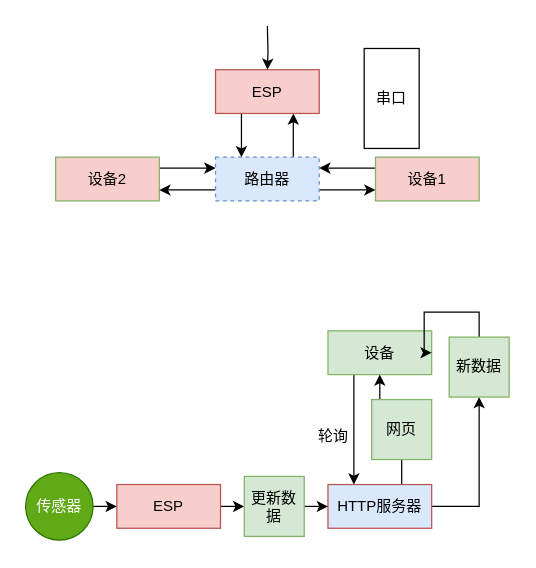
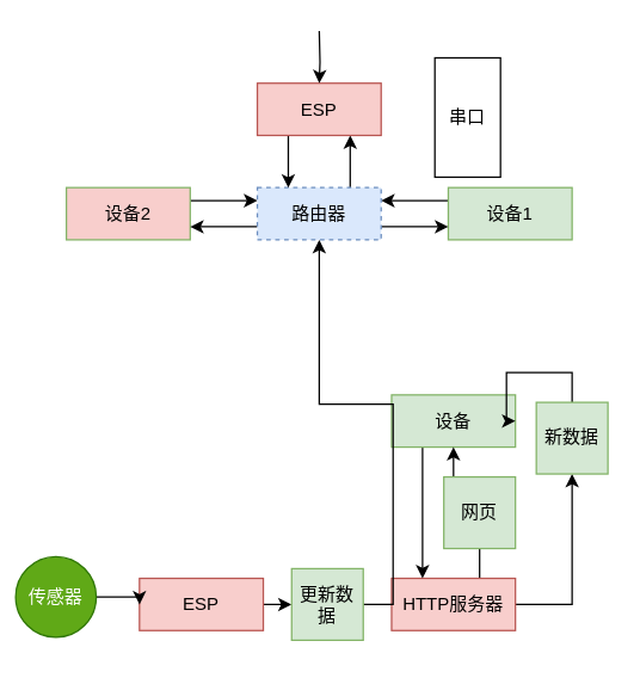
  <mxCell id="0" />
  <mxCell id="1" parent="0" />
  <mxCell id="2" style="edgeStyle=orthogonalEdgeStyle;rounded=0;orthogonalLoop=1;jettySize=auto;html=1;exitX=0;exitY=0.25;exitDx=0;exitDy=0;entryX=1;entryY=0.25;entryDx=0;entryDy=0;" parent="1" source="3" target="9" edge="1"><mxGeometry relative="1" as="geometry" /></mxCell>
- <mxCell id="3" value="设备1" style="rounded=0;whiteSpace=wrap;html=1;fillColor=#f8cecc;strokeColor=#82b366;" parent="1" vertex="1"><mxGeometry x="300" y="125" width="83" height="35" as="geometry" /></mxCell>
+ <mxCell id="3" value="设备1" style="rounded=0;whiteSpace=wrap;html=1;fillColor=#d5e8d4;strokeColor=#82b366;" parent="1" vertex="1"><mxGeometry x="300" y="125" width="83" height="35" as="geometry" /></mxCell>
  <mxCell id="4" style="edgeStyle=orthogonalEdgeStyle;rounded=0;orthogonalLoop=1;jettySize=auto;html=1;exitX=1;exitY=0.25;exitDx=0;exitDy=0;entryX=0;entryY=0.25;entryDx=0;entryDy=0;" parent="1" source="5" target="9" edge="1"><mxGeometry relative="1" as="geometry" /></mxCell>
  <mxCell id="5" value="设备2" style="rounded=0;whiteSpace=wrap;html=1;fillColor=#f8cecc;strokeColor=#82b366;" parent="1" vertex="1"><mxGeometry x="44" y="125" width="83" height="35" as="geometry" /></mxCell>
  <mxCell id="6" style="edgeStyle=orthogonalEdgeStyle;rounded=0;orthogonalLoop=1;jettySize=auto;html=1;exitX=0.75;exitY=0;exitDx=0;exitDy=0;entryX=0.75;entryY=1;entryDx=0;entryDy=0;" parent="1" source="9" target="11" edge="1"><mxGeometry relative="1" as="geometry" /></mxCell>
  <mxCell id="7" style="edgeStyle=orthogonalEdgeStyle;rounded=0;orthogonalLoop=1;jettySize=auto;html=1;exitX=1;exitY=0.75;exitDx=0;exitDy=0;entryX=0;entryY=0.75;entryDx=0;entryDy=0;" parent="1" source="9" target="3" edge="1"><mxGeometry relative="1" as="geometry" /></mxCell>
  <mxCell id="8" style="edgeStyle=orthogonalEdgeStyle;rounded=0;orthogonalLoop=1;jettySize=auto;html=1;exitX=0;exitY=0.75;exitDx=0;exitDy=0;entryX=1;entryY=0.75;entryDx=0;entryDy=0;" parent="1" source="9" target="5" edge="1"><mxGeometry relative="1" as="geometry" /></mxCell>
  <mxCell id="9" value="路由器" style="rounded=0;whiteSpace=wrap;html=1;fillColor=#dae8fc;strokeColor=#6c8ebf;dashed=1;" parent="1" vertex="1"><mxGeometry x="172" y="125" width="83" height="35" as="geometry" /></mxCell>
  <mxCell id="10" style="edgeStyle=orthogonalEdgeStyle;rounded=0;orthogonalLoop=1;jettySize=auto;html=1;exitX=0.25;exitY=1;exitDx=0;exitDy=0;entryX=0.25;entryY=0;entryDx=0;entryDy=0;" parent="1" source="11" target="9" edge="1"><mxGeometry relative="1" as="geometry" /></mxCell>
  <mxCell id="11" value="ESP" style="rounded=0;whiteSpace=wrap;html=1;fillColor=#f8cecc;strokeColor=#b85450;" parent="1" vertex="1"><mxGeometry x="172" y="55" width="83" height="35" as="geometry" /></mxCell>
  <mxCell id="12" style="edgeStyle=orthogonalEdgeStyle;rounded=0;orthogonalLoop=1;jettySize=auto;html=1;exitX=1;exitY=0.5;exitDx=0;exitDy=0;entryX=0;entryY=0.5;entryDx=0;entryDy=0;" parent="1" source="13" target="26" edge="1"><mxGeometry relative="1" as="geometry" /></mxCell>
  <mxCell id="13" value="ESP" style="rounded=0;whiteSpace=wrap;html=1;fillColor=#f8cecc;strokeColor=#b85450;" parent="1" vertex="1"><mxGeometry x="93" y="387" width="83" height="35" as="geometry" /></mxCell>
  <mxCell id="14" style="edgeStyle=orthogonalEdgeStyle;rounded=0;orthogonalLoop=1;jettySize=auto;html=1;exitX=0.75;exitY=0;exitDx=0;exitDy=0;entryX=0.5;entryY=1;entryDx=0;entryDy=0;endArrow=none;" parent="1" source="16" target="20" edge="1"><mxGeometry relative="1" as="geometry" /></mxCell>
  <mxCell id="15" style="edgeStyle=orthogonalEdgeStyle;rounded=0;orthogonalLoop=1;jettySize=auto;html=1;exitX=1;exitY=0.5;exitDx=0;exitDy=0;entryX=0.5;entryY=1;entryDx=0;entryDy=0;" parent="1" source="16" target="29" edge="1"><mxGeometry relative="1" as="geometry" /></mxCell>
- <mxCell id="16" value="HTTP服务器" style="rounded=0;whiteSpace=wrap;html=1;fillColor=#dae8fc;strokeColor=#b85450;" parent="1" vertex="1"><mxGeometry x="262" y="387" width="83" height="35" as="geometry" /></mxCell>
+ <mxCell id="16" value="HTTP服务器" style="rounded=0;whiteSpace=wrap;html=1;fillColor=#f8cecc;strokeColor=#b85450;" parent="1" vertex="1"><mxGeometry x="262" y="387" width="83" height="35" as="geometry" /></mxCell>
  <mxCell id="17" style="edgeStyle=orthogonalEdgeStyle;rounded=0;orthogonalLoop=1;jettySize=auto;html=1;exitX=0.25;exitY=1;exitDx=0;exitDy=0;entryX=0.25;entryY=0;entryDx=0;entryDy=0;" parent="1" source="18" target="16" edge="1"><mxGeometry relative="1" as="geometry" /></mxCell>
  <mxCell id="18" value="设备" style="rounded=0;whiteSpace=wrap;html=1;fillColor=#d5e8d4;strokeColor=#82b366;" parent="1" vertex="1"><mxGeometry x="262" y="264" width="83" height="35" as="geometry" /></mxCell>
  <mxCell id="19" style="edgeStyle=orthogonalEdgeStyle;rounded=0;orthogonalLoop=1;jettySize=auto;html=1;exitX=0.25;exitY=0;exitDx=0;exitDy=0;entryX=0.5;entryY=1;entryDx=0;entryDy=0;" parent="1" source="20" target="18" edge="1"><mxGeometry relative="1" as="geometry" /></mxCell>
  <mxCell id="20" value="网页" style="whiteSpace=wrap;html=1;aspect=fixed;fillColor=#d5e8d4;strokeColor=#82b366;" parent="1" vertex="1"><mxGeometry x="297" y="319" width="48" height="48" as="geometry" /></mxCell>
  <mxCell id="21" style="edgeStyle=orthogonalEdgeStyle;rounded=0;orthogonalLoop=1;jettySize=auto;html=1;exitX=0.5;exitY=1;exitDx=0;exitDy=0;" parent="1" target="11" edge="1"><mxGeometry relative="1" as="geometry"><mxPoint x="213.5" y="20" as="sourcePoint" /></mxGeometry></mxCell>
  <mxCell id="22" value="串口" style="rounded=0;whiteSpace=wrap;html=1;" parent="1" vertex="1"><mxGeometry x="291" y="38" width="44" height="80" as="geometry" /></mxCell>
  <mxCell id="23" style="edgeStyle=orthogonalEdgeStyle;rounded=0;orthogonalLoop=1;jettySize=auto;html=1;exitX=0.5;exitY=0;exitDx=0;exitDy=0;entryX=0;entryY=0.5;entryDx=0;entryDy=0;" parent="1" source="24" target="13" edge="1"><mxGeometry relative="1" as="geometry" /></mxCell>
- <mxCell id="24" value="传感器" style="ellipse;whiteSpace=wrap;html=1;aspect=fixed;fillColor=#60a917;strokeColor=#2D7600;fontColor=#ffffff;direction=south;" parent="1" vertex="1"><mxGeometry x="20" y="377.5" width="54" height="54" as="geometry" /></mxCell>
- <mxCell id="25" style="edgeStyle=orthogonalEdgeStyle;rounded=0;orthogonalLoop=1;jettySize=auto;html=1;exitX=1;exitY=0.5;exitDx=0;exitDy=0;entryX=0;entryY=0.5;entryDx=0;entryDy=0;" parent="1" source="26" target="16" edge="1"><mxGeometry relative="1" as="geometry" /></mxCell>
+ <mxCell id="24" value="传感器" style="ellipse;whiteSpace=wrap;html=1;aspect=fixed;fillColor=#60a917;strokeColor=#2D7600;fontColor=#ffffff;direction=south;" parent="1" vertex="1"><mxGeometry x="10" y="372.5" width="54" height="54" as="geometry" /></mxCell>
+ <mxCell id="25" style="edgeStyle=orthogonalEdgeStyle;rounded=0;orthogonalLoop=1;jettySize=auto;html=1;exitX=1;exitY=0.5;exitDx=0;exitDy=0;" parent="1" source="26" target="9" edge="1"><mxGeometry relative="1" as="geometry" /></mxCell>
  <mxCell id="26" value="更新数据" style="whiteSpace=wrap;html=1;aspect=fixed;fillColor=#d5e8d4;strokeColor=#82b366;" parent="1" vertex="1"><mxGeometry x="195" y="380.5" width="48" height="48" as="geometry" /></mxCell>
- <mxCell id="27" value="轮询" style="text;html=1;align=center;verticalAlign=middle;resizable=0;points=[];autosize=1;strokeColor=none;fillColor=none;" parent="1" vertex="1"><mxGeometry x="249" y="340" width="34" height="18" as="geometry" /></mxCell>
  <mxCell id="28" style="edgeStyle=orthogonalEdgeStyle;rounded=0;orthogonalLoop=1;jettySize=auto;html=1;exitX=0.5;exitY=0;exitDx=0;exitDy=0;entryX=1;entryY=0.5;entryDx=0;entryDy=0;" parent="1" source="29" target="18" edge="1"><mxGeometry relative="1" as="geometry" /></mxCell>
  <mxCell id="29" value="新数据" style="whiteSpace=wrap;html=1;aspect=fixed;fillColor=#d5e8d4;strokeColor=#82b366;" parent="1" vertex="1"><mxGeometry x="359" y="269" width="48" height="48" as="geometry" /></mxCell>
